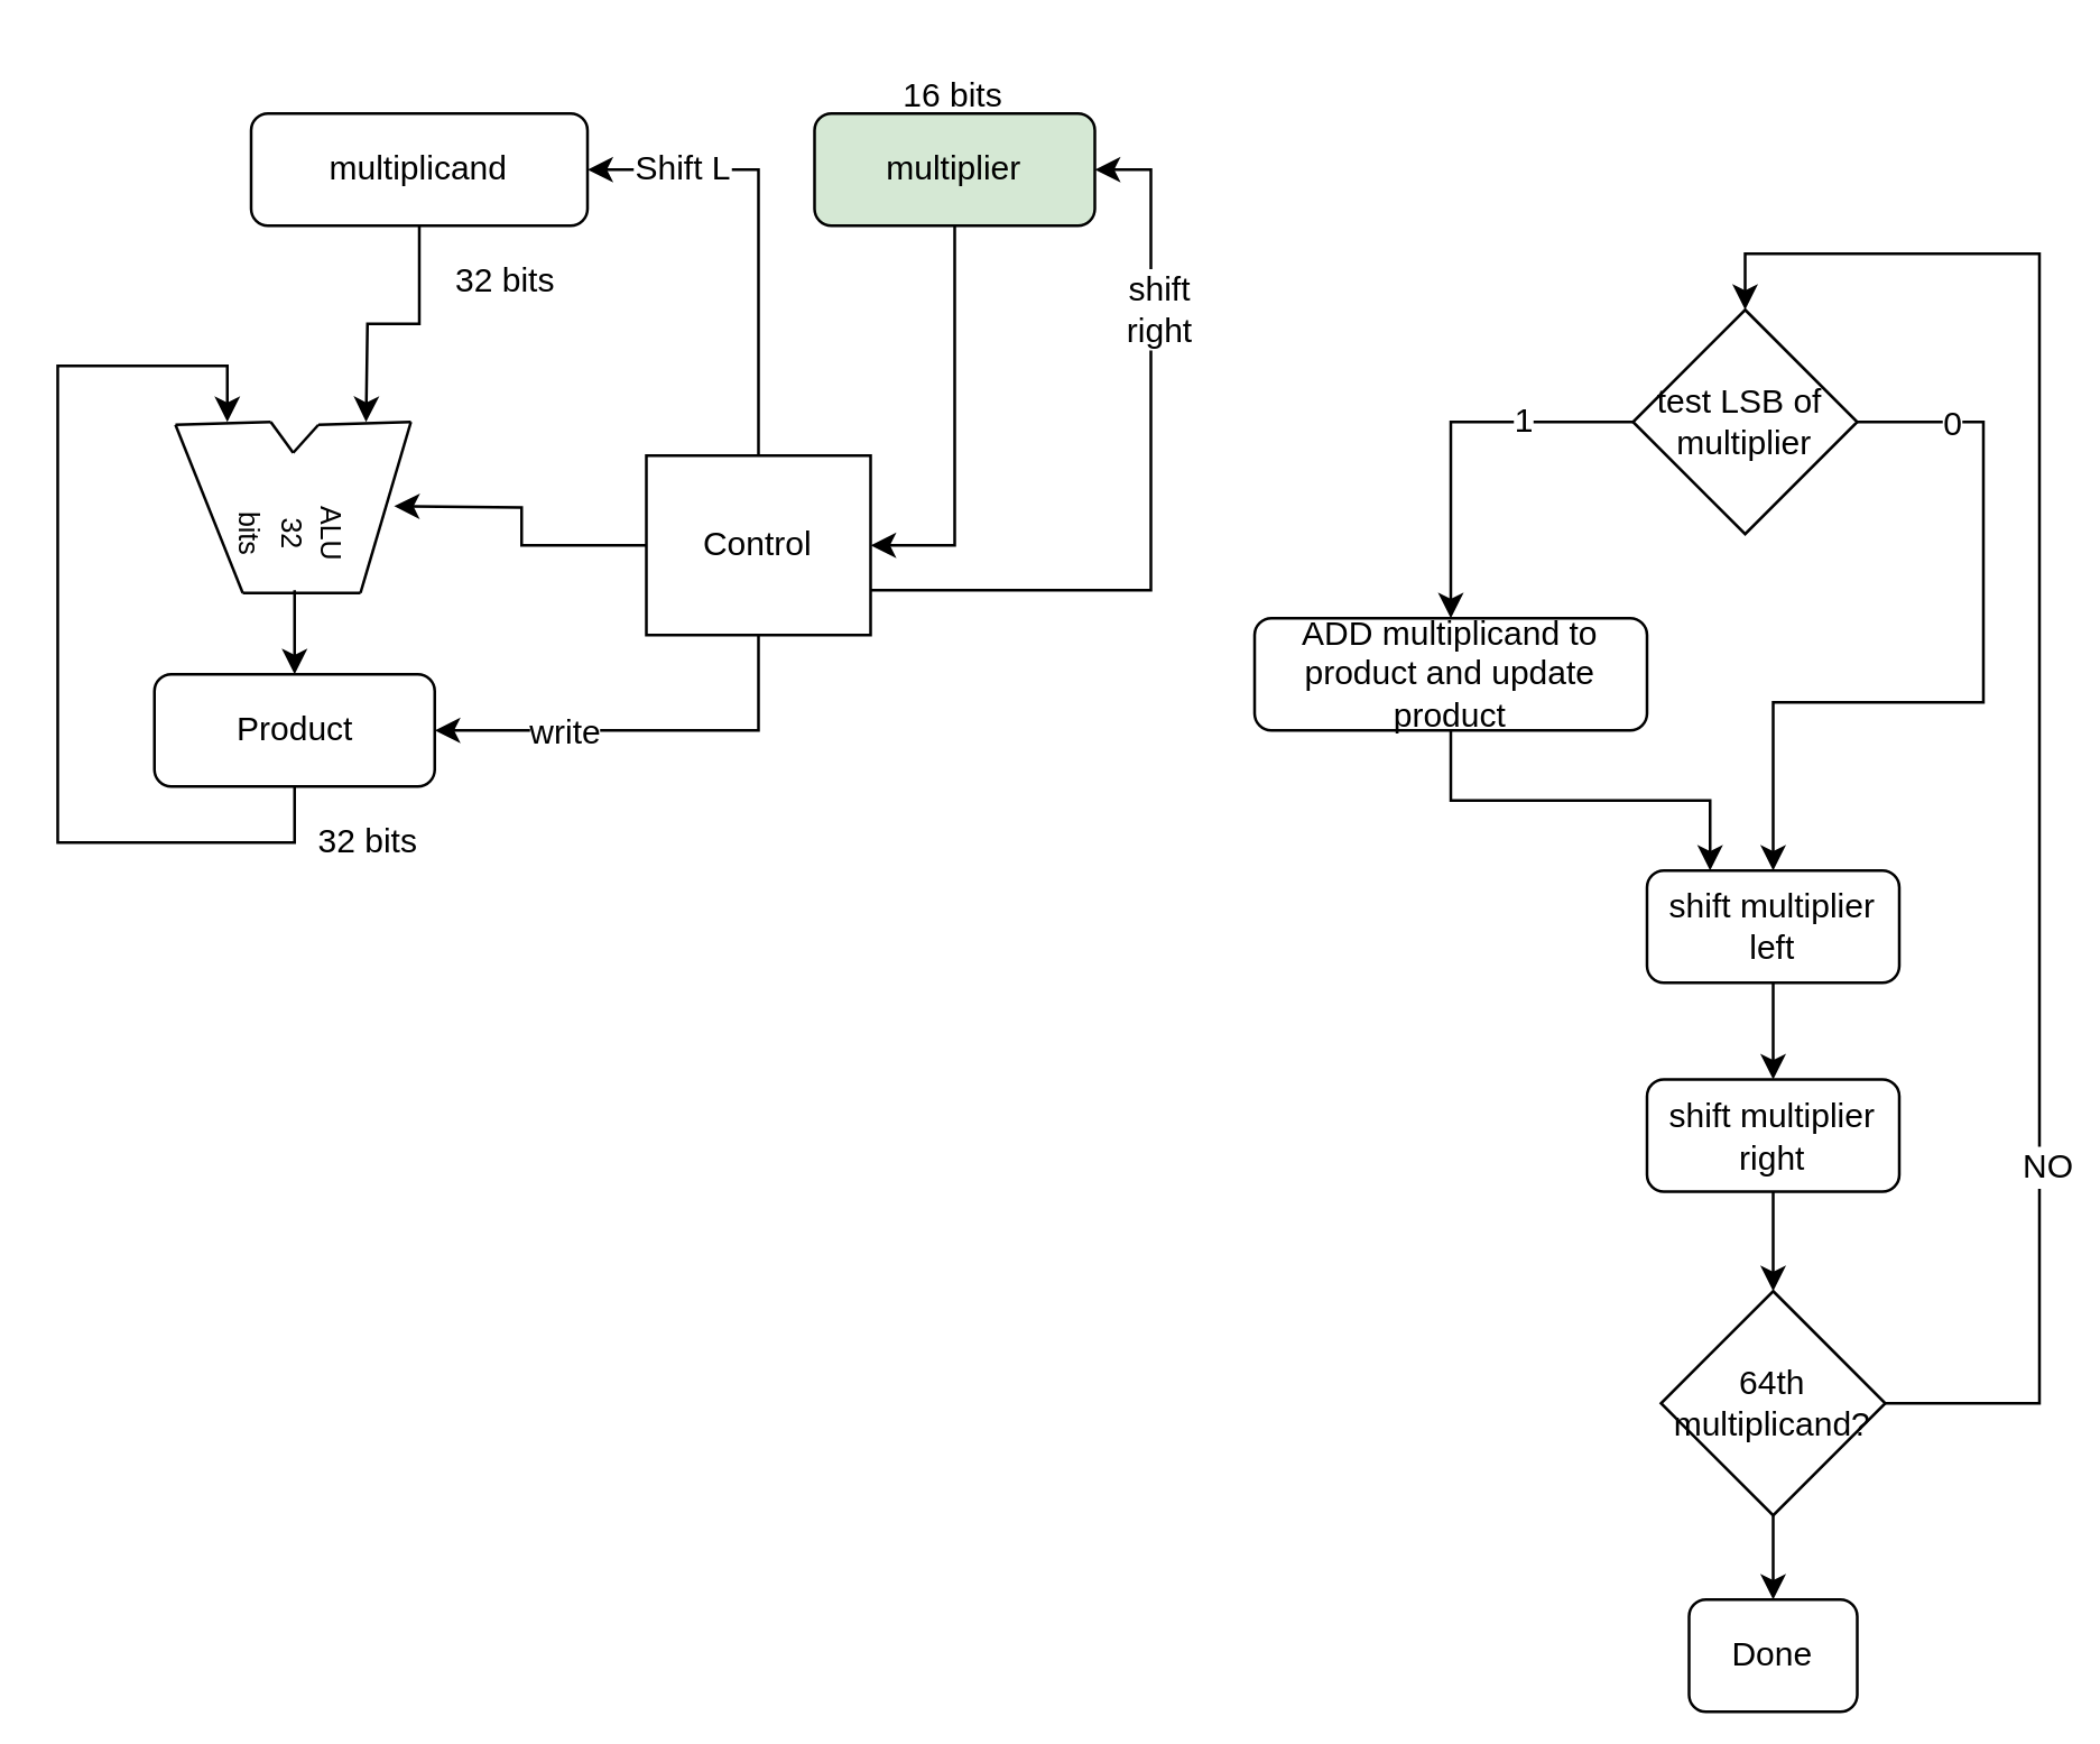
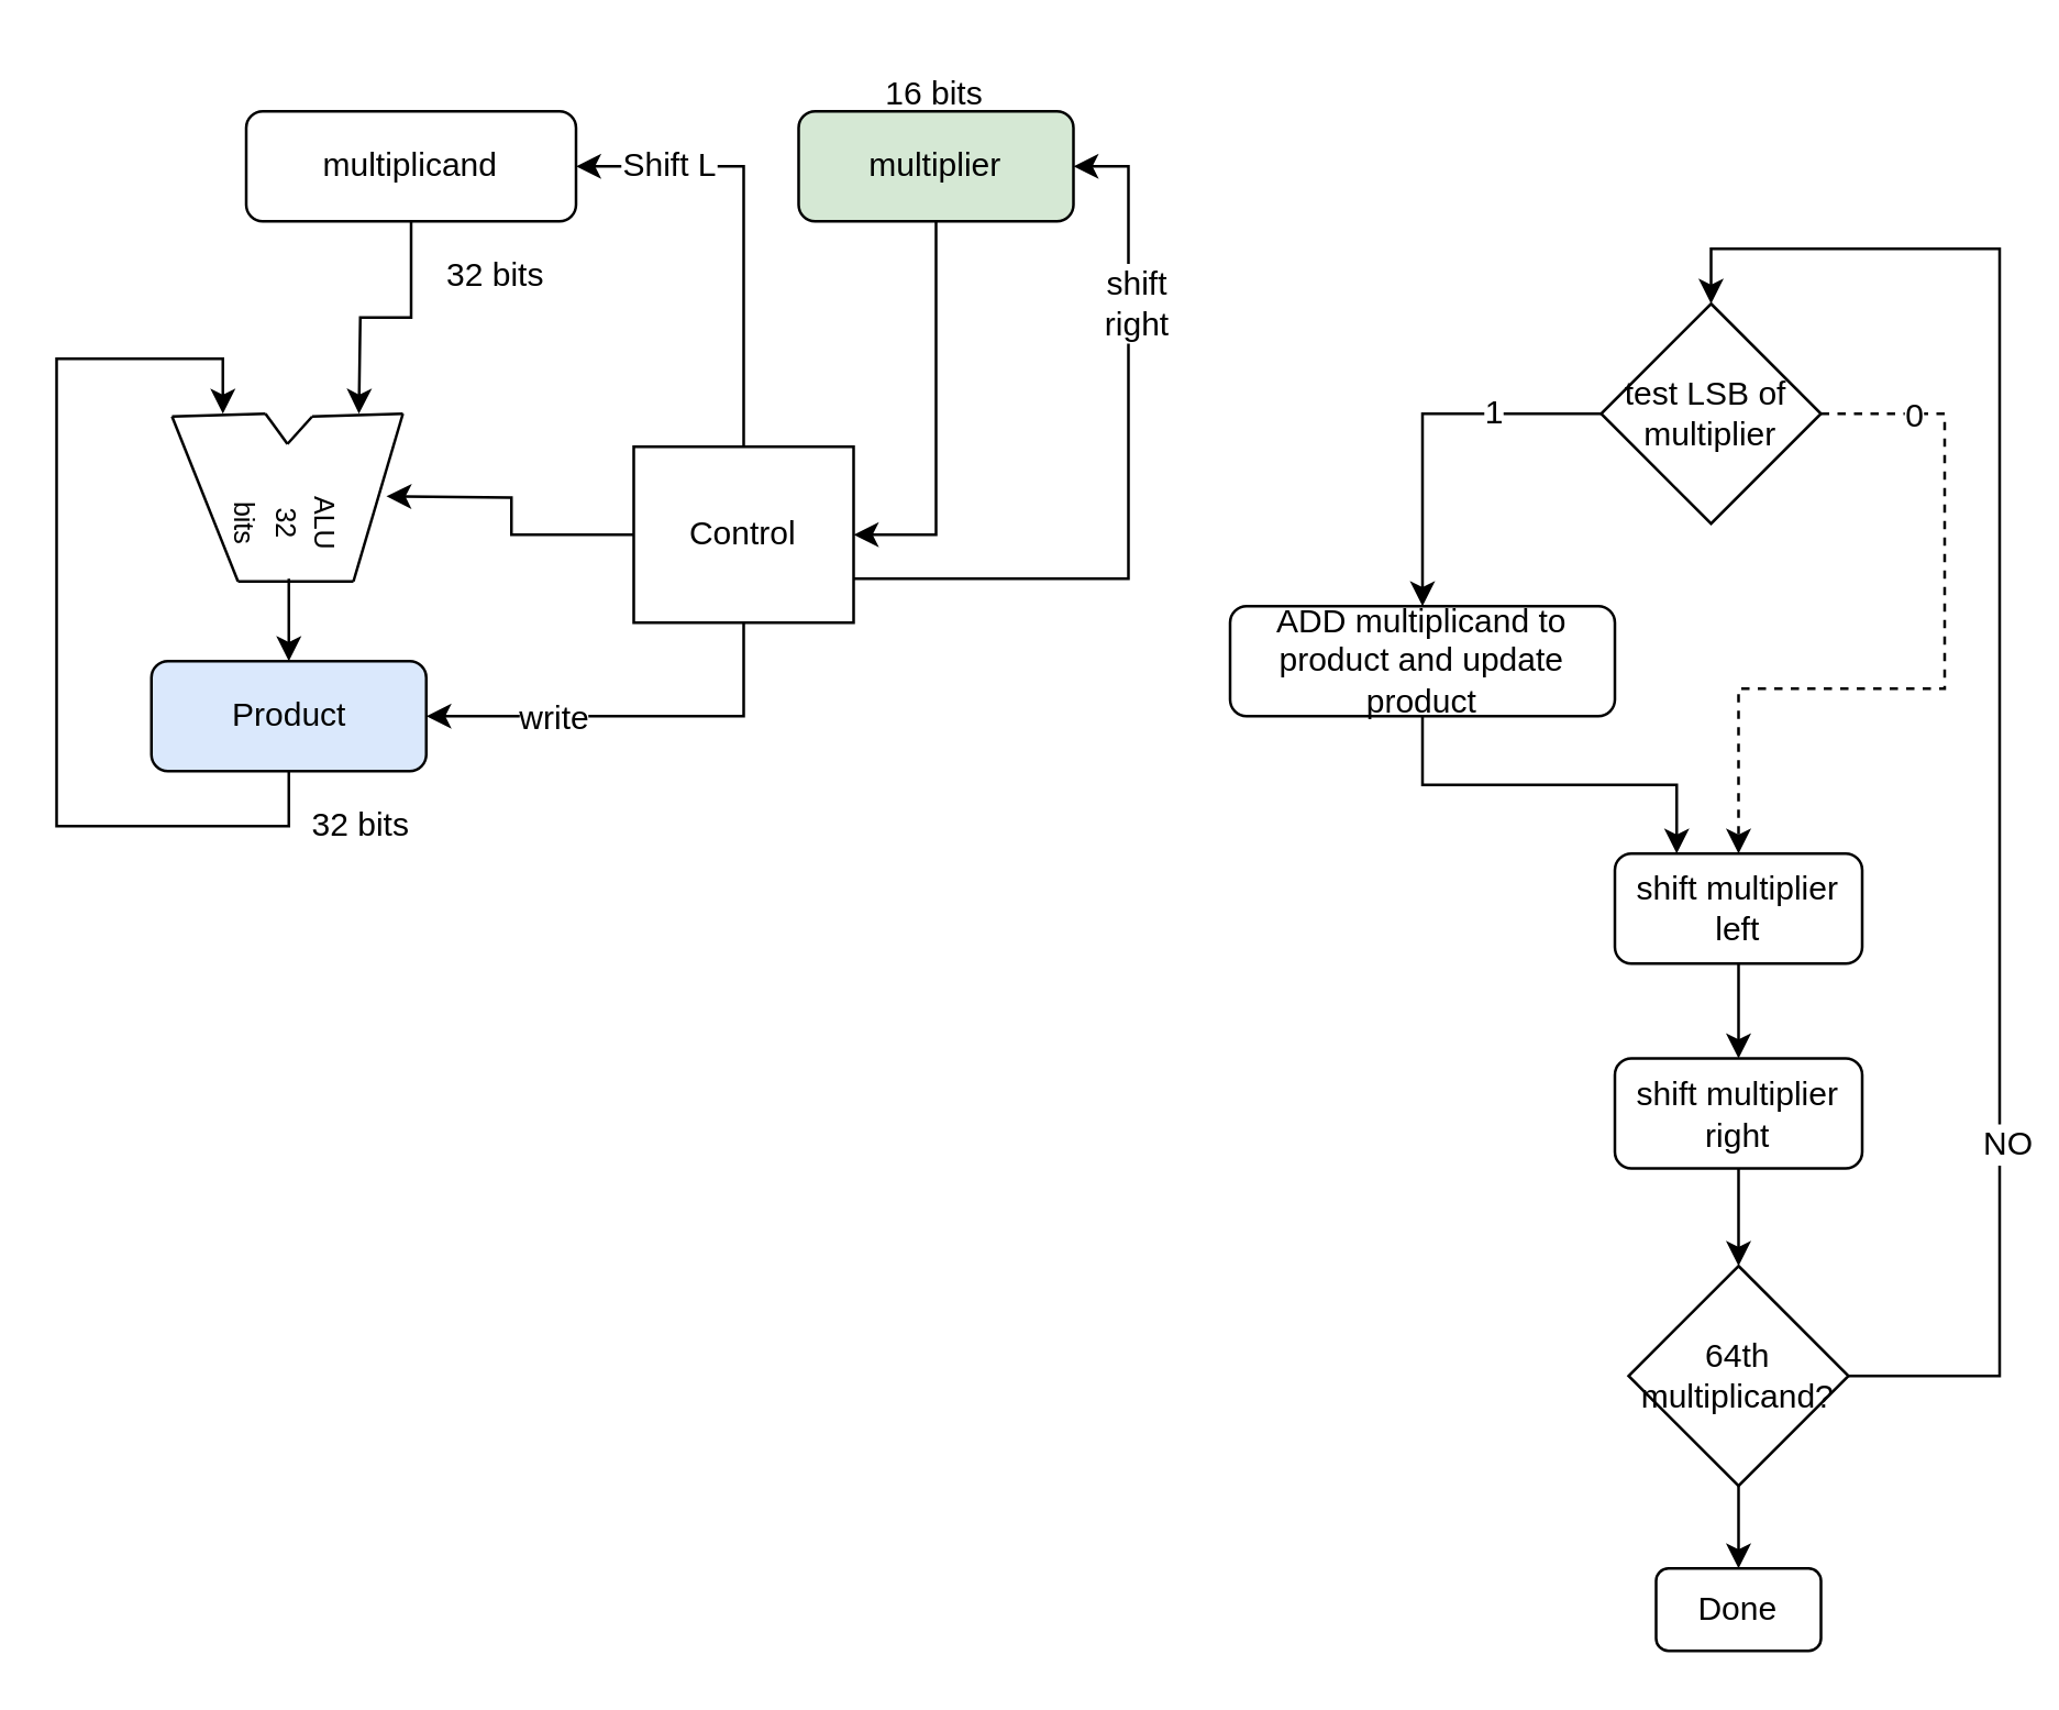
  <mxCell id="0" />
  <mxCell id="1" parent="0" />
  <mxCell id="2" value="" style="group;rotation=90;" vertex="1" connectable="0" parent="1"><mxGeometry x="70" y="136" width="61" height="90" as="geometry" /></mxCell>
  <mxCell id="3" value="" style="group;rotation=90;" vertex="1" connectable="0" parent="2"><mxGeometry width="61" height="90" as="geometry" /></mxCell>
  <mxCell id="4" value="" style="group;rotation=90;" vertex="1" connectable="0" parent="3"><mxGeometry width="61" height="90" as="geometry" /></mxCell>
  <mxCell id="5" value="" style="endArrow=none;html=1;" edge="1" parent="4"><mxGeometry width="50" height="50" relative="1" as="geometry"><mxPoint x="43" y="15" as="sourcePoint" /><mxPoint x="76" y="14" as="targetPoint" /></mxGeometry></mxCell>
  <mxCell id="6" value="" style="endArrow=none;html=1;" edge="1" parent="4"><mxGeometry width="50" height="50" relative="1" as="geometry"><mxPoint x="34" y="25" as="sourcePoint" /><mxPoint x="43" y="15" as="targetPoint" /></mxGeometry></mxCell>
  <mxCell id="7" value="" style="endArrow=none;html=1;" edge="1" parent="4"><mxGeometry width="50" height="50" relative="1" as="geometry"><mxPoint x="26" y="14" as="sourcePoint" /><mxPoint x="34" y="25" as="targetPoint" /></mxGeometry></mxCell>
  <mxCell id="8" value="" style="endArrow=none;html=1;" edge="1" parent="4"><mxGeometry width="50" height="50" relative="1" as="geometry"><mxPoint x="-8" y="15" as="sourcePoint" /><mxPoint x="26" y="14" as="targetPoint" /></mxGeometry></mxCell>
  <mxCell id="9" value="" style="endArrow=none;html=1;" edge="1" parent="4"><mxGeometry width="50" height="50" relative="1" as="geometry"><mxPoint x="-8" y="15" as="sourcePoint" /><mxPoint x="16" y="75" as="targetPoint" /></mxGeometry></mxCell>
  <mxCell id="10" value="" style="endArrow=none;html=1;" edge="1" parent="4"><mxGeometry width="50" height="50" relative="1" as="geometry"><mxPoint x="76" y="14" as="sourcePoint" /><mxPoint x="58" y="75" as="targetPoint" /></mxGeometry></mxCell>
  <mxCell id="11" value="" style="endArrow=none;html=1;" edge="1" parent="4"><mxGeometry width="50" height="50" relative="1" as="geometry"><mxPoint x="16" y="75" as="sourcePoint" /><mxPoint x="58" y="75" as="targetPoint" /></mxGeometry></mxCell>
  <mxCell id="12" value="&lt;span style=&quot;font-size: 10px&quot;&gt;ALU 32 bits&lt;/span&gt;" style="text;html=1;strokeColor=none;fillColor=none;align=center;verticalAlign=middle;whiteSpace=wrap;rounded=0;rotation=90;" vertex="1" parent="4"><mxGeometry x="19" y="49" width="30.5" height="9.767" as="geometry" /></mxCell>
  <mxCell id="13" style="edgeStyle=orthogonalEdgeStyle;rounded=0;orthogonalLoop=1;jettySize=auto;html=1;" edge="1" parent="1" source="14"><mxGeometry relative="1" as="geometry"><mxPoint x="130" y="150" as="targetPoint" /></mxGeometry></mxCell>
  <mxCell id="14" value="multiplicand" style="rounded=1;whiteSpace=wrap;html=1;" vertex="1" parent="1"><mxGeometry x="89" y="40" width="120" height="40" as="geometry" /></mxCell>
  <mxCell id="15" style="edgeStyle=orthogonalEdgeStyle;rounded=0;orthogonalLoop=1;jettySize=auto;html=1;endArrow=none;endFill=0;startArrow=classic;startFill=1;" edge="1" parent="1" source="17"><mxGeometry relative="1" as="geometry"><mxPoint x="104.5" y="210" as="targetPoint" /></mxGeometry></mxCell>
  <mxCell id="16" style="edgeStyle=orthogonalEdgeStyle;rounded=0;orthogonalLoop=1;jettySize=auto;html=1;startArrow=none;startFill=0;endArrow=classic;endFill=1;exitX=0.5;exitY=1;exitDx=0;exitDy=0;" edge="1" parent="1" source="17"><mxGeometry relative="1" as="geometry"><mxPoint x="80.5" y="150" as="targetPoint" /><Array as="points"><mxPoint x="105" y="300" /><mxPoint x="20" y="300" /><mxPoint x="20" y="130" /><mxPoint x="80" y="130" /></Array></mxGeometry></mxCell>
- <mxCell id="17" value="Product" style="rounded=1;whiteSpace=wrap;html=1;" vertex="1" parent="1"><mxGeometry x="54.5" y="240" width="100" height="40" as="geometry" /></mxCell>
+ <mxCell id="17" value="Product" style="rounded=1;whiteSpace=wrap;html=1;fillColor=#dae8fc;" vertex="1" parent="1"><mxGeometry x="54.5" y="240" width="100" height="40" as="geometry" /></mxCell>
  <mxCell id="18" value="32 bits" style="text;html=1;strokeColor=none;fillColor=none;align=center;verticalAlign=middle;whiteSpace=wrap;rounded=0;" vertex="1" parent="1"><mxGeometry x="160" y="90" width="40" height="20" as="geometry" /></mxCell>
  <mxCell id="19" value="32 bits" style="text;html=1;strokeColor=none;fillColor=none;align=center;verticalAlign=middle;whiteSpace=wrap;rounded=0;" vertex="1" parent="1"><mxGeometry x="111" y="290" width="40" height="20" as="geometry" /></mxCell>
  <mxCell id="20" style="edgeStyle=orthogonalEdgeStyle;rounded=0;orthogonalLoop=1;jettySize=auto;html=1;entryX=1;entryY=0.5;entryDx=0;entryDy=0;startArrow=none;startFill=0;endArrow=classic;endFill=1;exitX=0.5;exitY=0;exitDx=0;exitDy=0;" edge="1" parent="1" source="27" target="14"><mxGeometry relative="1" as="geometry" /></mxCell>
  <mxCell id="21" value="Shift L" style="text;html=1;resizable=0;points=[];align=center;verticalAlign=middle;labelBackgroundColor=#ffffff;" vertex="1" connectable="0" parent="20"><mxGeometry x="0.252" y="28" relative="1" as="geometry"><mxPoint x="-28" y="-29" as="offset" /></mxGeometry></mxCell>
  <mxCell id="22" style="edgeStyle=orthogonalEdgeStyle;rounded=0;orthogonalLoop=1;jettySize=auto;html=1;exitX=0;exitY=0.5;exitDx=0;exitDy=0;startArrow=none;startFill=0;endArrow=classic;endFill=1;" edge="1" parent="1" source="27"><mxGeometry relative="1" as="geometry"><mxPoint x="140" y="180" as="targetPoint" /></mxGeometry></mxCell>
  <mxCell id="23" style="edgeStyle=orthogonalEdgeStyle;rounded=0;orthogonalLoop=1;jettySize=auto;html=1;entryX=1;entryY=0.5;entryDx=0;entryDy=0;startArrow=none;startFill=0;endArrow=classic;endFill=1;exitX=0.5;exitY=1;exitDx=0;exitDy=0;" edge="1" parent="1" source="27" target="17"><mxGeometry relative="1" as="geometry" /></mxCell>
  <mxCell id="24" value="write" style="text;html=1;resizable=0;points=[];align=center;verticalAlign=middle;labelBackgroundColor=#ffffff;" vertex="1" connectable="0" parent="23"><mxGeometry x="0.433" y="2" relative="1" as="geometry"><mxPoint x="3" y="-2" as="offset" /></mxGeometry></mxCell>
  <mxCell id="25" style="edgeStyle=orthogonalEdgeStyle;rounded=0;orthogonalLoop=1;jettySize=auto;html=1;exitX=1;exitY=0.75;exitDx=0;exitDy=0;entryX=1;entryY=0.5;entryDx=0;entryDy=0;startArrow=none;startFill=0;endArrow=classic;endFill=1;" edge="1" parent="1" source="27" target="29"><mxGeometry relative="1" as="geometry" /></mxCell>
  <mxCell id="26" value="shift&lt;br&gt;right&lt;br&gt;" style="text;html=1;resizable=0;points=[];align=center;verticalAlign=middle;labelBackgroundColor=#ffffff;" vertex="1" connectable="0" parent="25"><mxGeometry x="0.491" y="-2" relative="1" as="geometry"><mxPoint as="offset" /></mxGeometry></mxCell>
  <mxCell id="27" value="Control" style="whiteSpace=wrap;html=1;rounded=0;" vertex="1" parent="1"><mxGeometry x="230" y="162" width="80" height="64" as="geometry" /></mxCell>
  <mxCell id="28" style="edgeStyle=orthogonalEdgeStyle;rounded=0;orthogonalLoop=1;jettySize=auto;html=1;entryX=1;entryY=0.5;entryDx=0;entryDy=0;startArrow=none;startFill=0;endArrow=classic;endFill=1;" edge="1" parent="1" source="29" target="27"><mxGeometry relative="1" as="geometry" /></mxCell>
  <mxCell id="29" value="multiplier&lt;br&gt;" style="rounded=1;whiteSpace=wrap;html=1;fillColor=#d5e8d4;" vertex="1" parent="1"><mxGeometry x="290" y="40" width="100" height="40" as="geometry" /></mxCell>
  <mxCell id="30" style="edgeStyle=orthogonalEdgeStyle;rounded=0;orthogonalLoop=1;jettySize=auto;html=1;entryX=0.5;entryY=0;entryDx=0;entryDy=0;startArrow=none;startFill=0;endArrow=classic;endFill=1;exitX=0;exitY=0.5;exitDx=0;exitDy=0;" edge="1" parent="1" source="34" target="36"><mxGeometry relative="1" as="geometry" /></mxCell>
  <mxCell id="31" value="1" style="text;html=1;resizable=0;points=[];align=center;verticalAlign=middle;labelBackgroundColor=#ffffff;" vertex="1" connectable="0" parent="30"><mxGeometry x="-0.401" y="-1" relative="1" as="geometry"><mxPoint as="offset" /></mxGeometry></mxCell>
- <mxCell id="32" style="edgeStyle=orthogonalEdgeStyle;rounded=0;orthogonalLoop=1;jettySize=auto;html=1;entryX=0.5;entryY=0;entryDx=0;entryDy=0;startArrow=none;startFill=0;endArrow=classic;endFill=1;exitX=1;exitY=0.5;exitDx=0;exitDy=0;" edge="1" parent="1" source="34" target="38"><mxGeometry relative="1" as="geometry"><Array as="points"><mxPoint x="707" y="150" /><mxPoint x="707" y="250" /><mxPoint x="632" y="250" /></Array></mxGeometry></mxCell>
+ <mxCell id="32" style="edgeStyle=orthogonalEdgeStyle;rounded=0;orthogonalLoop=1;jettySize=auto;html=1;entryX=0.5;entryY=0;entryDx=0;entryDy=0;startArrow=none;startFill=0;endArrow=classic;endFill=1;exitX=1;exitY=0.5;exitDx=0;exitDy=0;dashed=1;" edge="1" parent="1" source="34" target="38"><mxGeometry relative="1" as="geometry"><Array as="points"><mxPoint x="707" y="150" /><mxPoint x="707" y="250" /><mxPoint x="632" y="250" /></Array></mxGeometry></mxCell>
  <mxCell id="33" value="0" style="text;html=1;resizable=0;points=[];align=center;verticalAlign=middle;labelBackgroundColor=#ffffff;" vertex="1" connectable="0" parent="32"><mxGeometry x="-0.767" relative="1" as="geometry"><mxPoint as="offset" /></mxGeometry></mxCell>
  <mxCell id="34" value="test LSB of&amp;nbsp;&lt;br&gt;multiplier&lt;br&gt;" style="rhombus;whiteSpace=wrap;html=1;" vertex="1" parent="1"><mxGeometry x="582" y="110" width="80" height="80" as="geometry" /></mxCell>
  <mxCell id="35" style="edgeStyle=orthogonalEdgeStyle;rounded=0;orthogonalLoop=1;jettySize=auto;html=1;exitX=0.5;exitY=1;exitDx=0;exitDy=0;entryX=0.25;entryY=0;entryDx=0;entryDy=0;startArrow=none;startFill=0;endArrow=classic;endFill=1;" edge="1" parent="1" source="36" target="38"><mxGeometry relative="1" as="geometry" /></mxCell>
  <mxCell id="36" value="ADD multiplicand to product and update product" style="rounded=1;whiteSpace=wrap;html=1;" vertex="1" parent="1"><mxGeometry x="447" y="220" width="140" height="40" as="geometry" /></mxCell>
  <mxCell id="37" value="" style="edgeStyle=orthogonalEdgeStyle;rounded=0;orthogonalLoop=1;jettySize=auto;html=1;startArrow=none;startFill=0;endArrow=classic;endFill=1;" edge="1" parent="1" source="38" target="40"><mxGeometry relative="1" as="geometry" /></mxCell>
  <mxCell id="38" value="shift multiplier left" style="rounded=1;whiteSpace=wrap;html=1;" vertex="1" parent="1"><mxGeometry x="587" y="310" width="90" height="40" as="geometry" /></mxCell>
  <mxCell id="39" value="" style="edgeStyle=orthogonalEdgeStyle;rounded=0;orthogonalLoop=1;jettySize=auto;html=1;startArrow=none;startFill=0;endArrow=classic;endFill=1;entryX=0.5;entryY=0;entryDx=0;entryDy=0;" edge="1" parent="1" source="40" target="44"><mxGeometry relative="1" as="geometry"><mxPoint x="632.207" y="450" as="targetPoint" /></mxGeometry></mxCell>
  <mxCell id="40" value="shift multiplier right" style="rounded=1;whiteSpace=wrap;html=1;" vertex="1" parent="1"><mxGeometry x="587" y="384.5" width="90" height="40" as="geometry" /></mxCell>
  <mxCell id="41" style="edgeStyle=orthogonalEdgeStyle;rounded=0;orthogonalLoop=1;jettySize=auto;html=1;startArrow=none;startFill=0;endArrow=classic;endFill=1;entryX=0.5;entryY=0;entryDx=0;entryDy=0;" edge="1" parent="1" source="44" target="34"><mxGeometry relative="1" as="geometry"><mxPoint x="627" y="90" as="targetPoint" /><Array as="points"><mxPoint x="727" y="500" /><mxPoint x="727" y="90" /><mxPoint x="622" y="90" /></Array></mxGeometry></mxCell>
  <mxCell id="42" value="NO" style="text;html=1;resizable=0;points=[];align=center;verticalAlign=middle;labelBackgroundColor=#ffffff;" vertex="1" connectable="0" parent="41"><mxGeometry x="-0.526" y="-2" relative="1" as="geometry"><mxPoint as="offset" /></mxGeometry></mxCell>
  <mxCell id="43" style="edgeStyle=orthogonalEdgeStyle;rounded=0;orthogonalLoop=1;jettySize=auto;html=1;exitX=0.5;exitY=1;exitDx=0;exitDy=0;entryX=0.5;entryY=0;entryDx=0;entryDy=0;startArrow=none;startFill=0;endArrow=classic;endFill=1;" edge="1" parent="1" source="44" target="45"><mxGeometry relative="1" as="geometry" /></mxCell>
  <mxCell id="44" value="64th multiplicand?&lt;br&gt;" style="rhombus;whiteSpace=wrap;html=1;" vertex="1" parent="1"><mxGeometry x="592" y="460" width="80" height="80" as="geometry" /></mxCell>
- <mxCell id="45" value="Done" style="rounded=1;whiteSpace=wrap;html=1;" vertex="1" parent="1"><mxGeometry x="602" y="570" width="60" height="40" as="geometry" /></mxCell>
+ <mxCell id="45" value="Done" style="rounded=1;whiteSpace=wrap;html=1;" vertex="1" parent="1"><mxGeometry x="602" y="570" width="60" height="30" as="geometry" /></mxCell>
  <mxCell id="46" value="16 bits" style="text;html=1;" vertex="1" parent="1"><mxGeometry x="320" y="20" width="40" height="30" as="geometry" /></mxCell>
